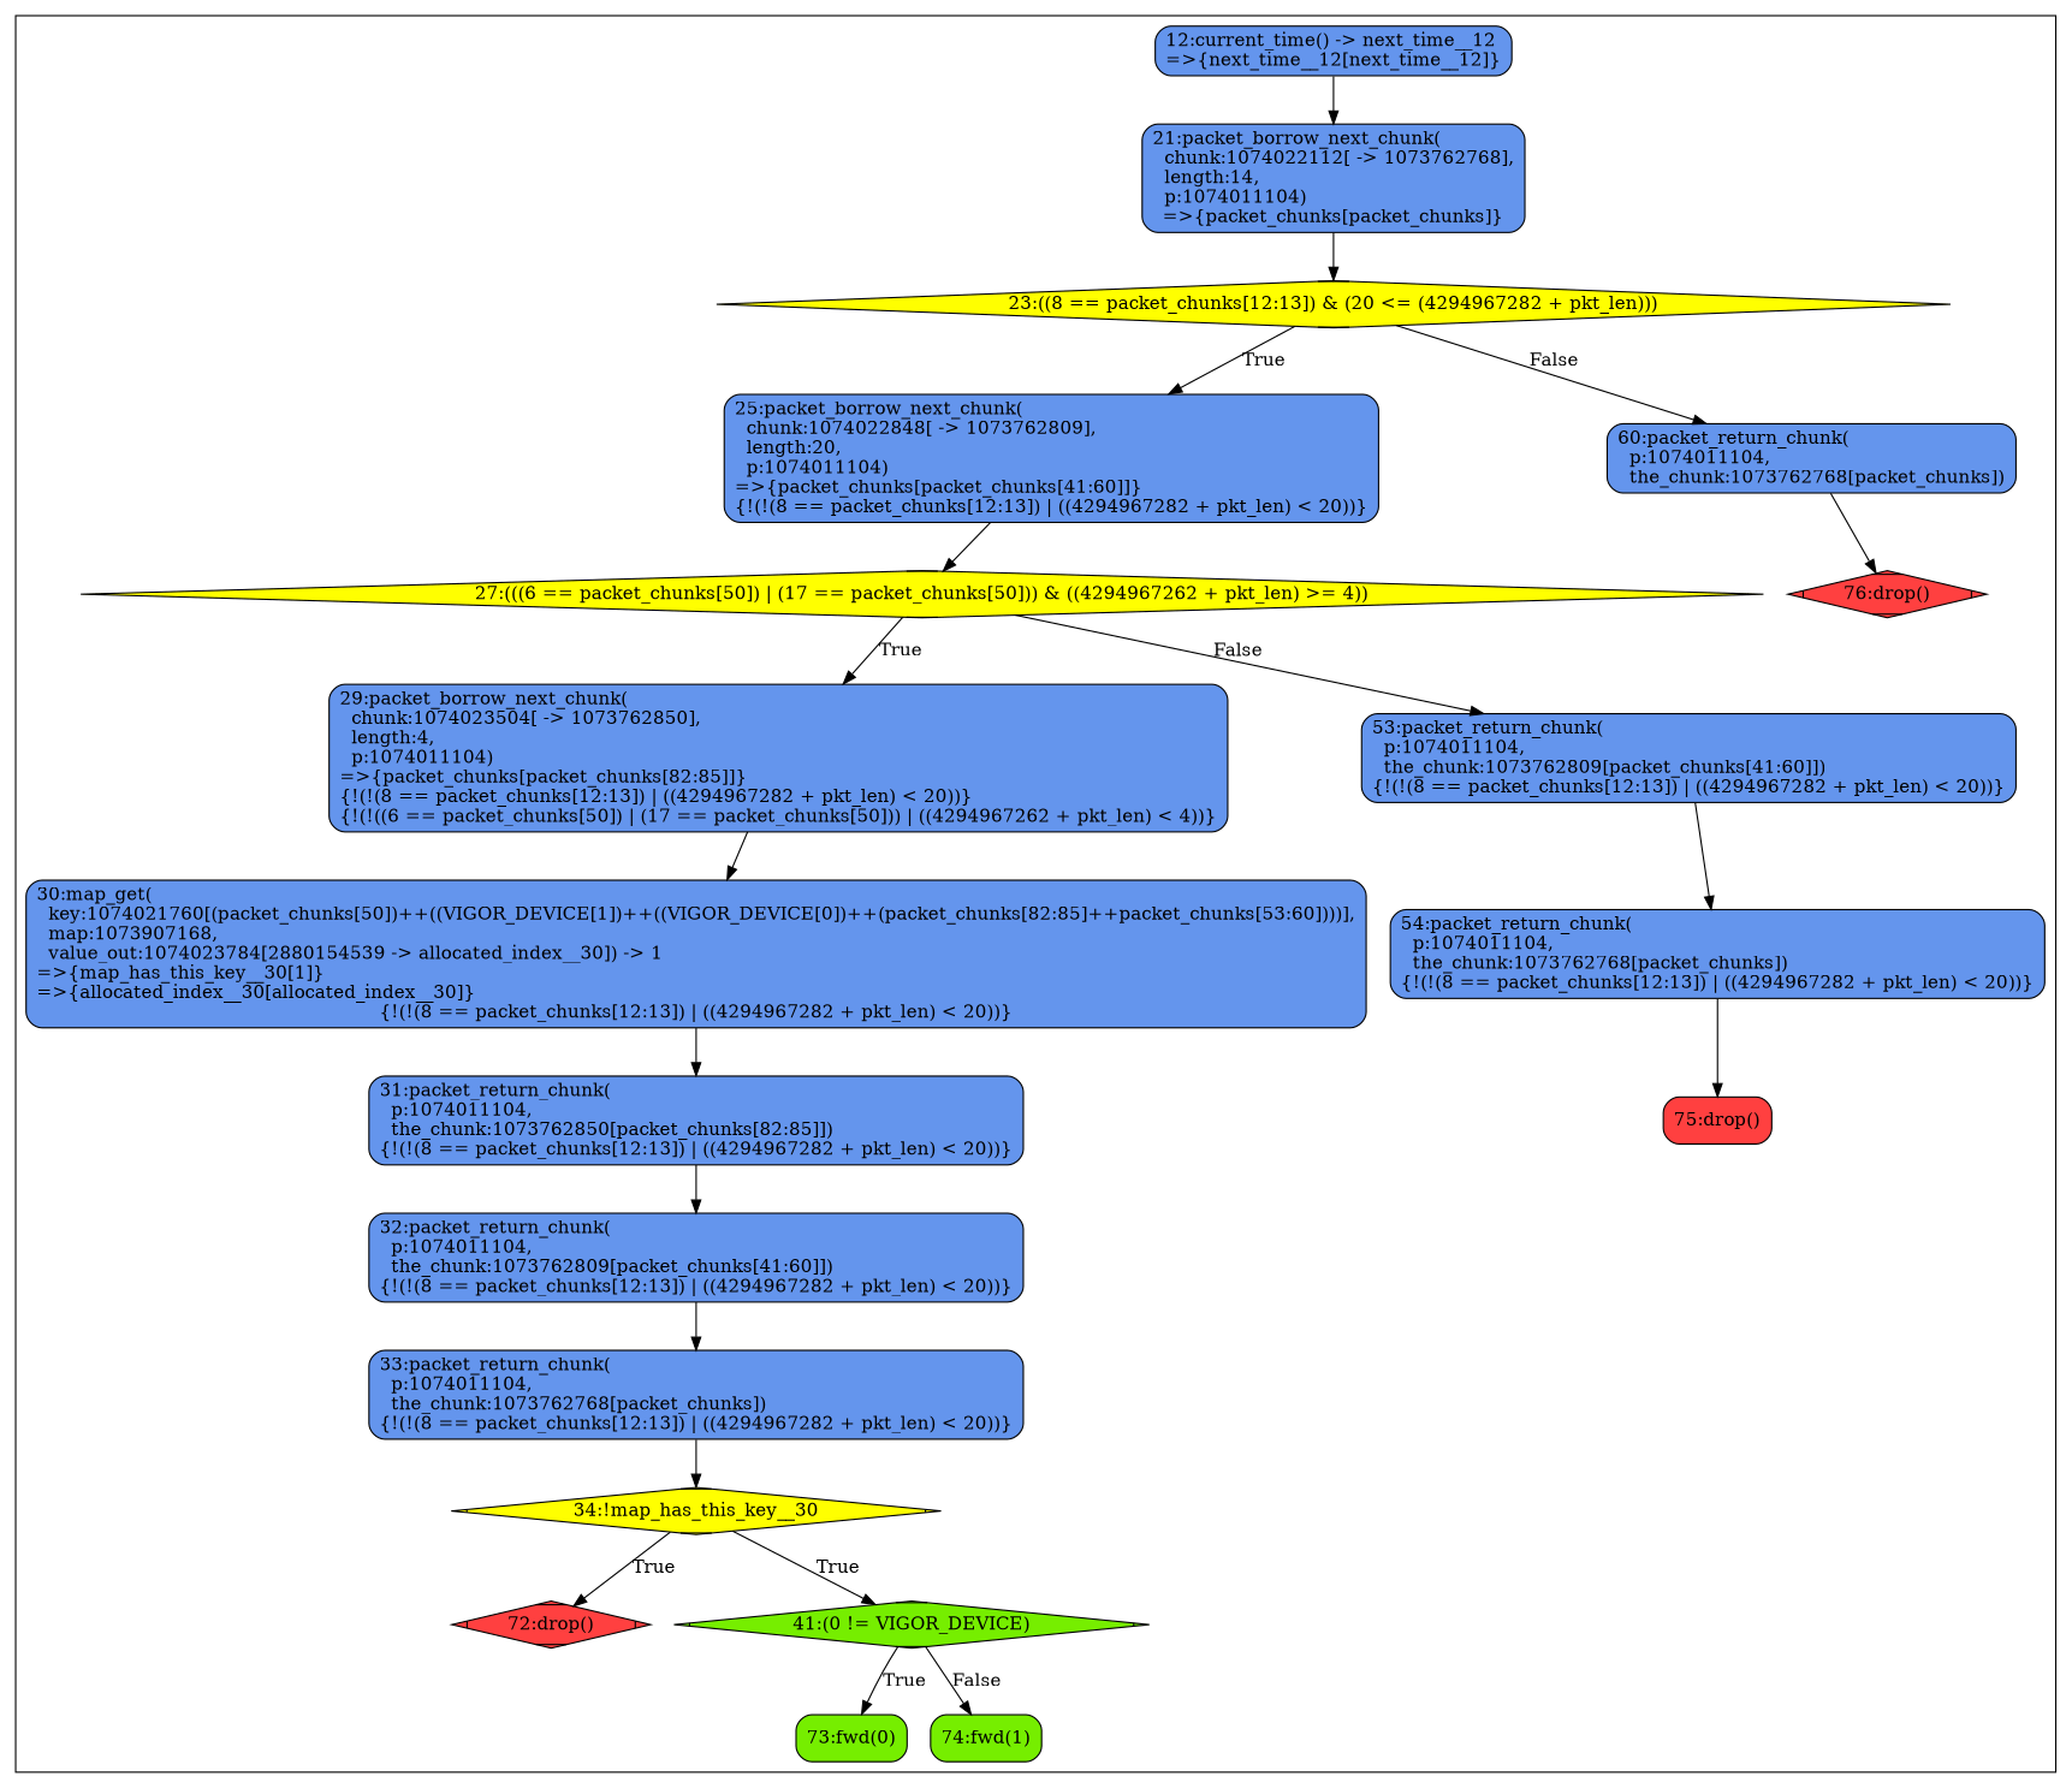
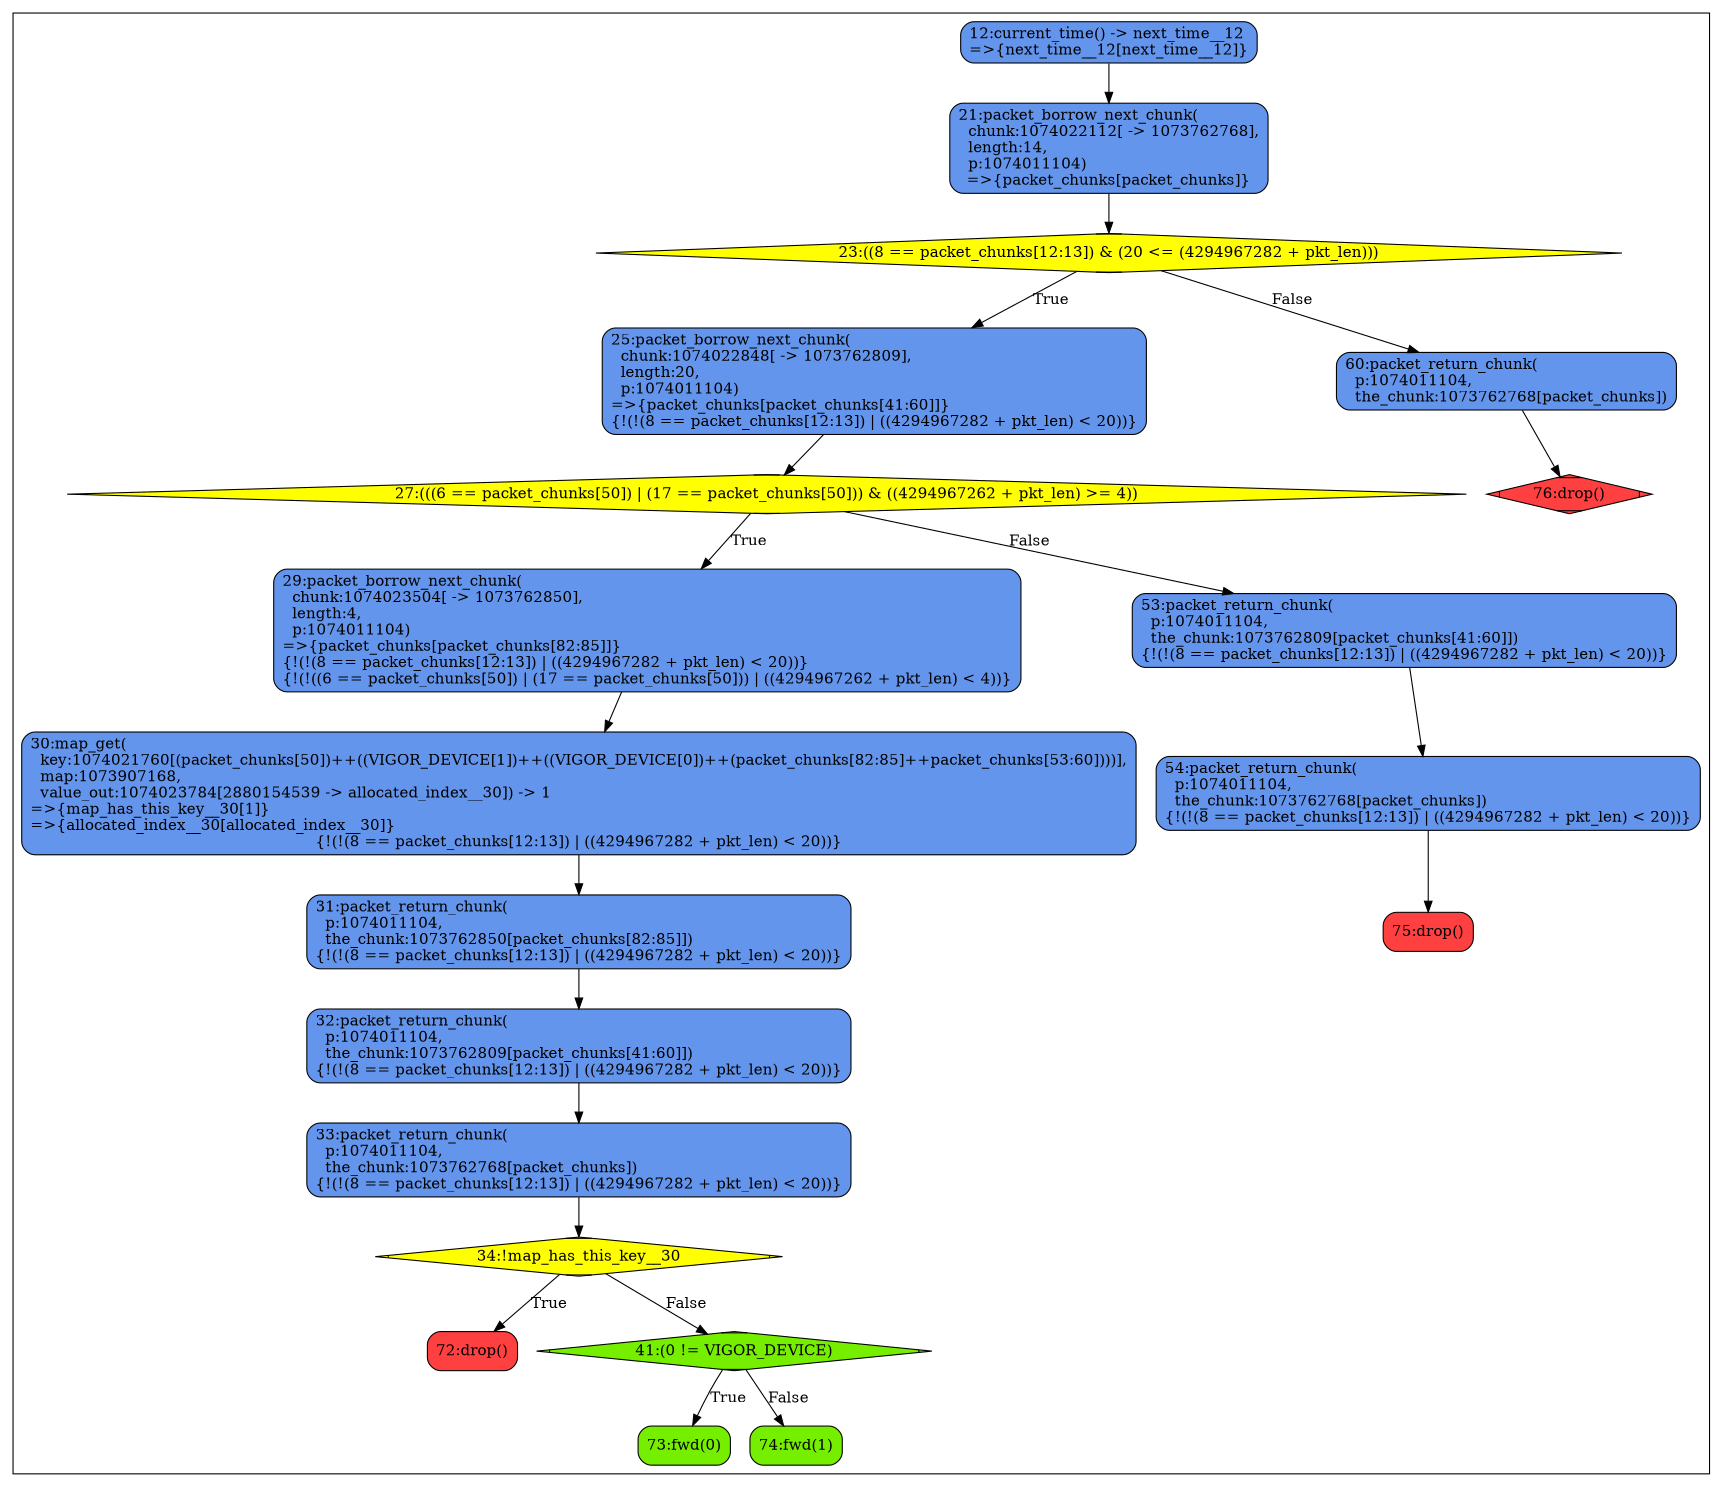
  digraph {
    node [border=0 color=black fillcolor=cornflowerblue shape=box style="rounded,filled"]
-   n1 [fillcolor=brown1 label="72:drop()" shape=Mdiamond]
+   n1 [fillcolor=brown1 label="72:drop()"]
    n2 [fillcolor=chartreuse2 label="73:fwd(0)"]
    n3 [fillcolor=chartreuse2 label="74:fwd(1)"]
    n4 [fillcolor=chartreuse2 label="41:(0 != VIGOR_DEVICE)" shape=Mdiamond]
    n5 [fillcolor=yellow label="34:!map_has_this_key__30" shape=Mdiamond]
    n6 [label="33:packet_return_chunk(\l  p:1074011104,\l  the_chunk:1073762768[packet_chunks])\l{!(!(8 == packet_chunks[12:13]) | ((4294967282 + pkt_len) < 20))}"]
    n7 [label="32:packet_return_chunk(\l  p:1074011104,\l  the_chunk:1073762809[packet_chunks[41:60]])\l{!(!(8 == packet_chunks[12:13]) | ((4294967282 + pkt_len) < 20))}"]
    n8 [label="31:packet_return_chunk(\l  p:1074011104,\l  the_chunk:1073762850[packet_chunks[82:85]])\l{!(!(8 == packet_chunks[12:13]) | ((4294967282 + pkt_len) < 20))}"]
    n9 [label="30:map_get(\l  key:1074021760[(packet_chunks[50])++((VIGOR_DEVICE[1])++((VIGOR_DEVICE[0])++(packet_chunks[82:85]++packet_chunks[53:60])))],\l  map:1073907168,\l  value_out:1074023784[2880154539 -> allocated_index__30]) -> 1\l=>{map_has_this_key__30[1]}\l=>{allocated_index__30[allocated_index__30]}\l{!(!(8 == packet_chunks[12:13]) | ((4294967282 + pkt_len) < 20))}"]
    n10 [label="29:packet_borrow_next_chunk(\l  chunk:1074023504[ -> 1073762850],\l  length:4,\l  p:1074011104)\l=>{packet_chunks[packet_chunks[82:85]]}\l{!(!(8 == packet_chunks[12:13]) | ((4294967282 + pkt_len) < 20))}\l{!(!((6 == packet_chunks[50]) | (17 == packet_chunks[50])) | ((4294967262 + pkt_len) < 4))}"]
    n11 [fillcolor=brown1 label="75:drop()"]
    n12 [label="54:packet_return_chunk(\l  p:1074011104,\l  the_chunk:1073762768[packet_chunks])\l{!(!(8 == packet_chunks[12:13]) | ((4294967282 + pkt_len) < 20))}"]
    n13 [label="53:packet_return_chunk(\l  p:1074011104,\l  the_chunk:1073762809[packet_chunks[41:60]])\l{!(!(8 == packet_chunks[12:13]) | ((4294967282 + pkt_len) < 20))}"]
    n14 [fillcolor=yellow label="27:(((6 == packet_chunks[50]) | (17 == packet_chunks[50])) & ((4294967262 + pkt_len) >= 4))" shape=Mdiamond]
    n15 [label="25:packet_borrow_next_chunk(\l  chunk:1074022848[ -> 1073762809],\l  length:20,\l  p:1074011104)\l=>{packet_chunks[packet_chunks[41:60]]}\l{!(!(8 == packet_chunks[12:13]) | ((4294967282 + pkt_len) < 20))}"]
    n16 [fillcolor=brown1 label="76:drop()" shape=Mdiamond]
    n17 [label="60:packet_return_chunk(\l  p:1074011104,\l  the_chunk:1073762768[packet_chunks])"]
    n18 [fillcolor=yellow label="23:((8 == packet_chunks[12:13]) & (20 <= (4294967282 + pkt_len)))" shape=Mdiamond]
    n19 [label="21:packet_borrow_next_chunk(\l  chunk:1074022112[ -> 1073762768],\l  length:14,\l  p:1074011104)\l=>{packet_chunks[packet_chunks]}"]
    n20 [label="12:current_time() -> next_time__12\l=>{next_time__12[next_time__12]}"]
    subgraph cluster_1 {
      n1
      n2
      n3
      n4
      n5
      n6
      n7
      n8
      n9
      n10
      n11
      n12
      n13
      n14
      n15
      n16
      n17
      n18
      n19
      n20
    }
    n4 -> n2 [label=True]
    n4 -> n3 [label=False]
    n5 -> n1 [label=True]
-   n5 -> n4 [label=True]
+   n5 -> n4 [label=False]
    n6 -> n5
    n7 -> n6
    n8 -> n7
    n9 -> n8
    n10 -> n9
    n12 -> n11
    n13 -> n12
    n14 -> n10 [label=True]
    n14 -> n13 [label=False]
    n15 -> n14
    n17 -> n16
    n18 -> n15 [label=True]
    n18 -> n17 [label=False]
    n19 -> n18
    n20 -> n19
  }
